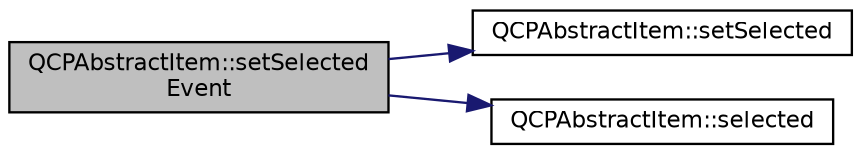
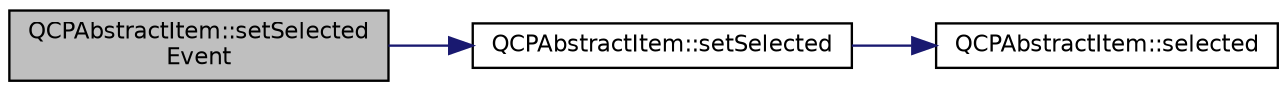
  digraph {
    rankdir=LR
    node [color=black fillcolor=white fontname=Helvetica fontsize=10 shape=record style=filled]
    edge [color=midnightblue fontname=Helvetica fontsize=10 labelfontname=Helvetica labelfontsize=10 style=solid]
    n1 [fillcolor=grey75 fontcolor=black height=0.2 label="QCPAbstractItem::setSelected\lEvent" width=0.4]
    n2 [height=0.2 label="QCPAbstractItem::setSelected" width=0.4]
    n3 [height=0.2 label="QCPAbstractItem::selected" width=0.4]
    n1 -> n2
-   n1 -> n3
+   n2 -> n3
  }
